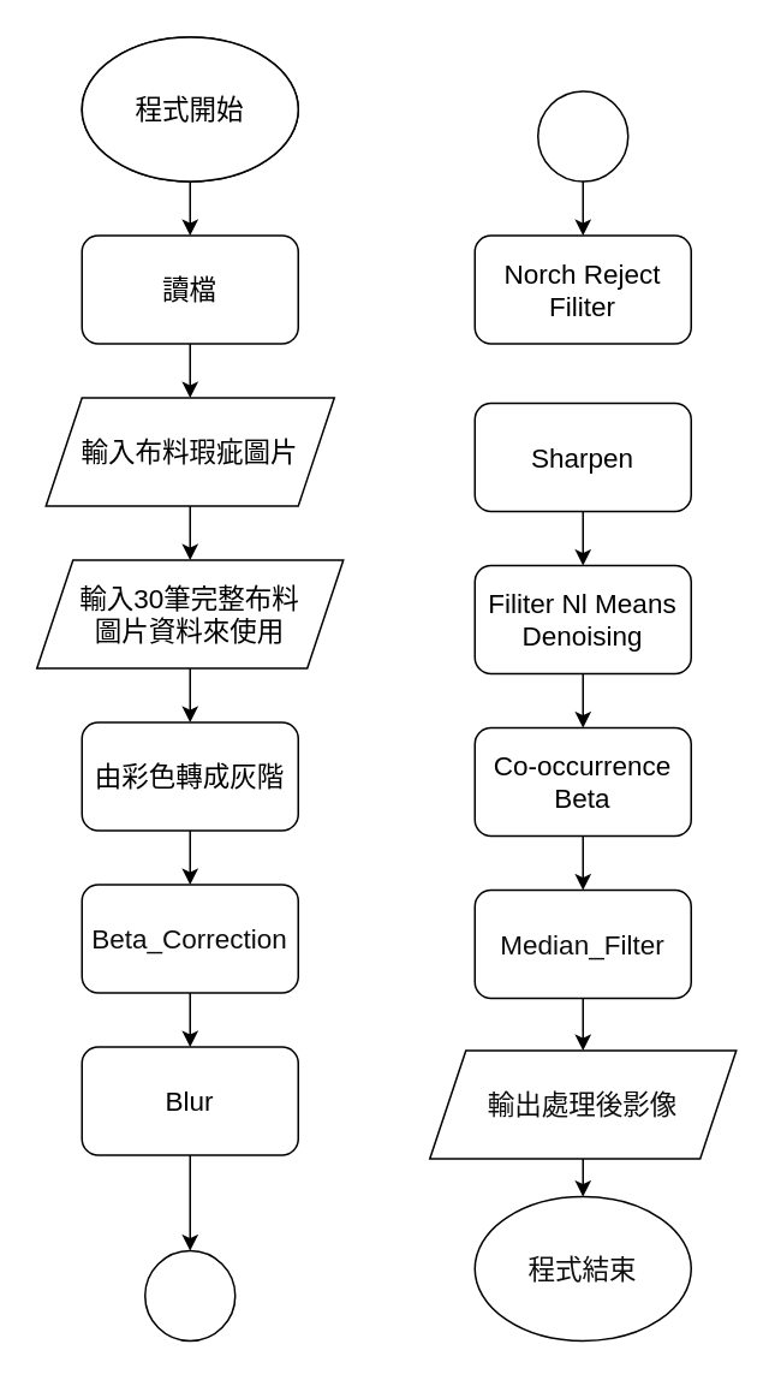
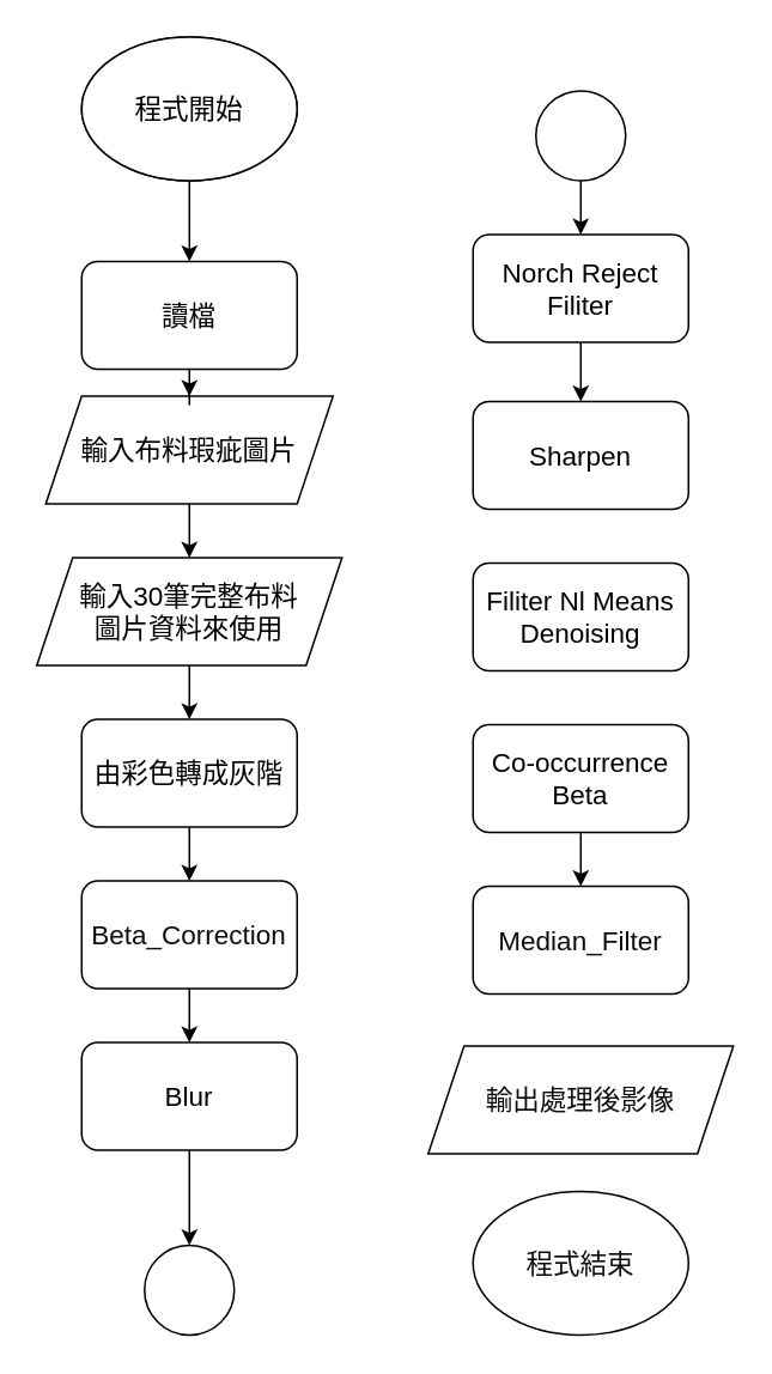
  <mxCell id="0" />
  <mxCell id="1" parent="0" />
  <mxCell id="2" value="" style="edgeStyle=orthogonalEdgeStyle;rounded=0;orthogonalLoop=1;jettySize=auto;html=1;fontSize=16;" edge="1" parent="1" source="3" target="9"><mxGeometry relative="1" as="geometry" /></mxCell>
  <mxCell id="3" value="&lt;font style=&quot;font-size: 15px;&quot;&gt;程式開始&lt;/font&gt;" style="ellipse;whiteSpace=wrap;html=1;" vertex="1" parent="1"><mxGeometry x="45" y="20" width="120" height="80" as="geometry" /></mxCell>
  <mxCell id="4" value="" style="edgeStyle=orthogonalEdgeStyle;rounded=0;orthogonalLoop=1;jettySize=auto;html=1;fontSize=16;" edge="1" parent="1" source="5" target="7"><mxGeometry relative="1" as="geometry" /></mxCell>
  <mxCell id="5" value="&lt;font style=&quot;font-size: 15px;&quot;&gt;輸入布料瑕疵圖片&lt;/font&gt;" style="shape=parallelogram;perimeter=parallelogramPerimeter;whiteSpace=wrap;html=1;fixedSize=1;" vertex="1" parent="1"><mxGeometry x="25" y="220" width="160" height="60" as="geometry" /></mxCell>
  <mxCell id="6" value="" style="edgeStyle=orthogonalEdgeStyle;rounded=0;orthogonalLoop=1;jettySize=auto;html=1;fontSize=16;" edge="1" parent="1" source="7" target="11"><mxGeometry relative="1" as="geometry" /></mxCell>
  <mxCell id="7" value="&lt;font style=&quot;font-size: 15px;&quot;&gt;輸入30筆完整布料&lt;br&gt;圖片資料來使用&lt;br&gt;&lt;/font&gt;" style="shape=parallelogram;perimeter=parallelogramPerimeter;whiteSpace=wrap;html=1;fixedSize=1;" vertex="1" parent="1"><mxGeometry x="20" y="310" width="170" height="60" as="geometry" /></mxCell>
  <mxCell id="8" value="" style="edgeStyle=orthogonalEdgeStyle;rounded=0;orthogonalLoop=1;jettySize=auto;html=1;fontSize=16;" edge="1" parent="1" source="9" target="5"><mxGeometry relative="1" as="geometry" /></mxCell>
- <mxCell id="9" value="&lt;font style=&quot;font-size: 15px;&quot;&gt;讀檔&lt;/font&gt;" style="rounded=1;whiteSpace=wrap;html=1;" vertex="1" parent="1"><mxGeometry x="45" y="130" width="120" height="60" as="geometry" /></mxCell>
+ <mxCell id="9" value="&lt;font style=&quot;font-size: 15px;&quot;&gt;讀檔&lt;/font&gt;" style="rounded=1;whiteSpace=wrap;html=1;" vertex="1" parent="1"><mxGeometry x="45" y="145" width="120" height="60" as="geometry" /></mxCell>
  <mxCell id="10" value="" style="edgeStyle=orthogonalEdgeStyle;rounded=0;orthogonalLoop=1;jettySize=auto;html=1;fontSize=16;" edge="1" parent="1" source="11" target="13"><mxGeometry relative="1" as="geometry" /></mxCell>
  <mxCell id="11" value="&lt;font style=&quot;font-size: 15px;&quot;&gt;由彩色轉成灰階&lt;/font&gt;" style="rounded=1;whiteSpace=wrap;html=1;" vertex="1" parent="1"><mxGeometry x="45" y="400" width="120" height="60" as="geometry" /></mxCell>
  <mxCell id="12" value="" style="edgeStyle=orthogonalEdgeStyle;rounded=0;orthogonalLoop=1;jettySize=auto;html=1;fontFamily=Helvetica;fontSize=15;fontColor=#0d0d0d;" edge="1" parent="1" source="13" target="15"><mxGeometry relative="1" as="geometry" /></mxCell>
  <mxCell id="13" value="&lt;span id=&quot;docs-internal-guid-d047ae8f-7fff-bf8d-0834-9cfc39b3b874&quot;&gt;&lt;span style=&quot;background-color: transparent; font-variant-numeric: normal; font-variant-east-asian: normal; vertical-align: baseline;&quot;&gt;&lt;font color=&quot;#0d0d0d&quot; style=&quot;font-size: 15px;&quot;&gt;Beta_Correction&lt;/font&gt;&lt;/span&gt;&lt;/span&gt;" style="whiteSpace=wrap;html=1;rounded=1;" vertex="1" parent="1"><mxGeometry x="45" y="490" width="120" height="60" as="geometry" /></mxCell>
  <mxCell id="14" value="" style="edgeStyle=orthogonalEdgeStyle;rounded=0;orthogonalLoop=1;jettySize=auto;html=1;fontFamily=Helvetica;fontSize=15;fontColor=#0d0d0d;" edge="1" parent="1" source="15" target="30"><mxGeometry relative="1" as="geometry" /></mxCell>
  <mxCell id="15" value="&lt;font style=&quot;font-size: 15px;&quot;&gt;Blur&lt;/font&gt;" style="whiteSpace=wrap;html=1;rounded=1;" vertex="1" parent="1"><mxGeometry x="45" y="580" width="120" height="60" as="geometry" /></mxCell>
+ <mxCell id="16" value="" style="edgeStyle=orthogonalEdgeStyle;rounded=0;orthogonalLoop=1;jettySize=auto;html=1;fontFamily=Helvetica;fontSize=15;fontColor=#0d0d0d;" edge="1" parent="1" source="17" target="19"><mxGeometry relative="1" as="geometry" /></mxCell>
  <mxCell id="17" value="&lt;font style=&quot;font-size: 15px;&quot;&gt;Norch Reject Filiter&lt;/font&gt;" style="whiteSpace=wrap;html=1;rounded=1;" vertex="1" parent="1"><mxGeometry x="263" y="130" width="120" height="60" as="geometry" /></mxCell>
- <mxCell id="18" value="" style="edgeStyle=orthogonalEdgeStyle;rounded=0;orthogonalLoop=1;jettySize=auto;html=1;fontFamily=Helvetica;fontSize=15;fontColor=#0d0d0d;" edge="1" parent="1" source="19" target="21"><mxGeometry relative="1" as="geometry" /></mxCell>
  <mxCell id="19" value="&lt;font style=&quot;font-size: 15px;&quot;&gt;Sharpen&lt;/font&gt;" style="whiteSpace=wrap;html=1;rounded=1;" vertex="1" parent="1"><mxGeometry x="263" y="223" width="120" height="60" as="geometry" /></mxCell>
- <mxCell id="20" value="" style="edgeStyle=orthogonalEdgeStyle;rounded=0;orthogonalLoop=1;jettySize=auto;html=1;fontFamily=Helvetica;fontSize=15;fontColor=#0d0d0d;" edge="1" parent="1" source="21" target="23"><mxGeometry relative="1" as="geometry" /></mxCell>
  <mxCell id="21" value="&lt;font style=&quot;font-size: 15px;&quot;&gt;Filiter Nl Means Denoising&lt;/font&gt;" style="whiteSpace=wrap;html=1;rounded=1;" vertex="1" parent="1"><mxGeometry x="263" y="313" width="120" height="60" as="geometry" /></mxCell>
  <mxCell id="22" value="" style="edgeStyle=orthogonalEdgeStyle;rounded=0;orthogonalLoop=1;jettySize=auto;html=1;fontFamily=Helvetica;fontSize=15;fontColor=#0d0d0d;" edge="1" parent="1" source="23" target="25"><mxGeometry relative="1" as="geometry" /></mxCell>
  <mxCell id="23" value="&lt;font style=&quot;font-size: 15px;&quot;&gt;Co-occurrence Beta&lt;/font&gt;" style="whiteSpace=wrap;html=1;rounded=1;" vertex="1" parent="1"><mxGeometry x="263" y="403" width="120" height="60" as="geometry" /></mxCell>
- <mxCell id="24" value="" style="edgeStyle=orthogonalEdgeStyle;rounded=0;orthogonalLoop=1;jettySize=auto;html=1;fontFamily=Helvetica;fontSize=15;fontColor=#0d0d0d;" edge="1" parent="1" source="25" target="29"><mxGeometry relative="1" as="geometry" /></mxCell>
  <mxCell id="25" value="Median_Filter" style="whiteSpace=wrap;html=1;rounded=1;fontFamily=Helvetica;fontSize=15;fontColor=#0d0d0d;" vertex="1" parent="1"><mxGeometry x="263" y="493" width="120" height="60" as="geometry" /></mxCell>
  <mxCell id="26" value="&lt;font style=&quot;font-size: 15px;&quot;&gt;程式開始&lt;/font&gt;" style="ellipse;whiteSpace=wrap;html=1;" vertex="1" parent="1"><mxGeometry x="45" y="20" width="120" height="80" as="geometry" /></mxCell>
  <mxCell id="27" value="&lt;font style=&quot;font-size: 15px;&quot;&gt;程式結束&lt;/font&gt;" style="ellipse;whiteSpace=wrap;html=1;fontFamily=Helvetica;fontSize=15;fontColor=#0d0d0d;" vertex="1" parent="1"><mxGeometry x="263" y="663" width="120" height="80" as="geometry" /></mxCell>
- <mxCell id="28" value="" style="edgeStyle=orthogonalEdgeStyle;rounded=0;orthogonalLoop=1;jettySize=auto;html=1;fontFamily=Helvetica;fontSize=15;fontColor=#0d0d0d;" edge="1" parent="1" source="29" target="27"><mxGeometry relative="1" as="geometry" /></mxCell>
  <mxCell id="29" value="&lt;font style=&quot;font-size: 15px;&quot;&gt;&lt;span style=&quot;color: rgb(13, 13, 13);&quot;&gt;輸出處理後影像&lt;/span&gt;&lt;br&gt;&lt;/font&gt;" style="shape=parallelogram;perimeter=parallelogramPerimeter;whiteSpace=wrap;html=1;fixedSize=1;" vertex="1" parent="1"><mxGeometry x="238" y="582" width="170" height="60" as="geometry" /></mxCell>
  <mxCell id="30" value="" style="verticalLabelPosition=bottom;verticalAlign=top;html=1;shape=mxgraph.flowchart.on-page_reference;fontFamily=Helvetica;fontSize=15;fontColor=#0d0d0d;" vertex="1" parent="1"><mxGeometry x="80" y="693" width="50" height="50" as="geometry" /></mxCell>
  <mxCell id="31" value="" style="edgeStyle=orthogonalEdgeStyle;rounded=0;orthogonalLoop=1;jettySize=auto;html=1;fontFamily=Helvetica;fontSize=15;fontColor=#0d0d0d;" edge="1" parent="1" source="32" target="17"><mxGeometry relative="1" as="geometry" /></mxCell>
  <mxCell id="32" value="" style="verticalLabelPosition=bottom;verticalAlign=top;html=1;shape=mxgraph.flowchart.on-page_reference;fontFamily=Helvetica;fontSize=15;fontColor=#0d0d0d;" vertex="1" parent="1"><mxGeometry x="298" y="50" width="50" height="50" as="geometry" /></mxCell>
